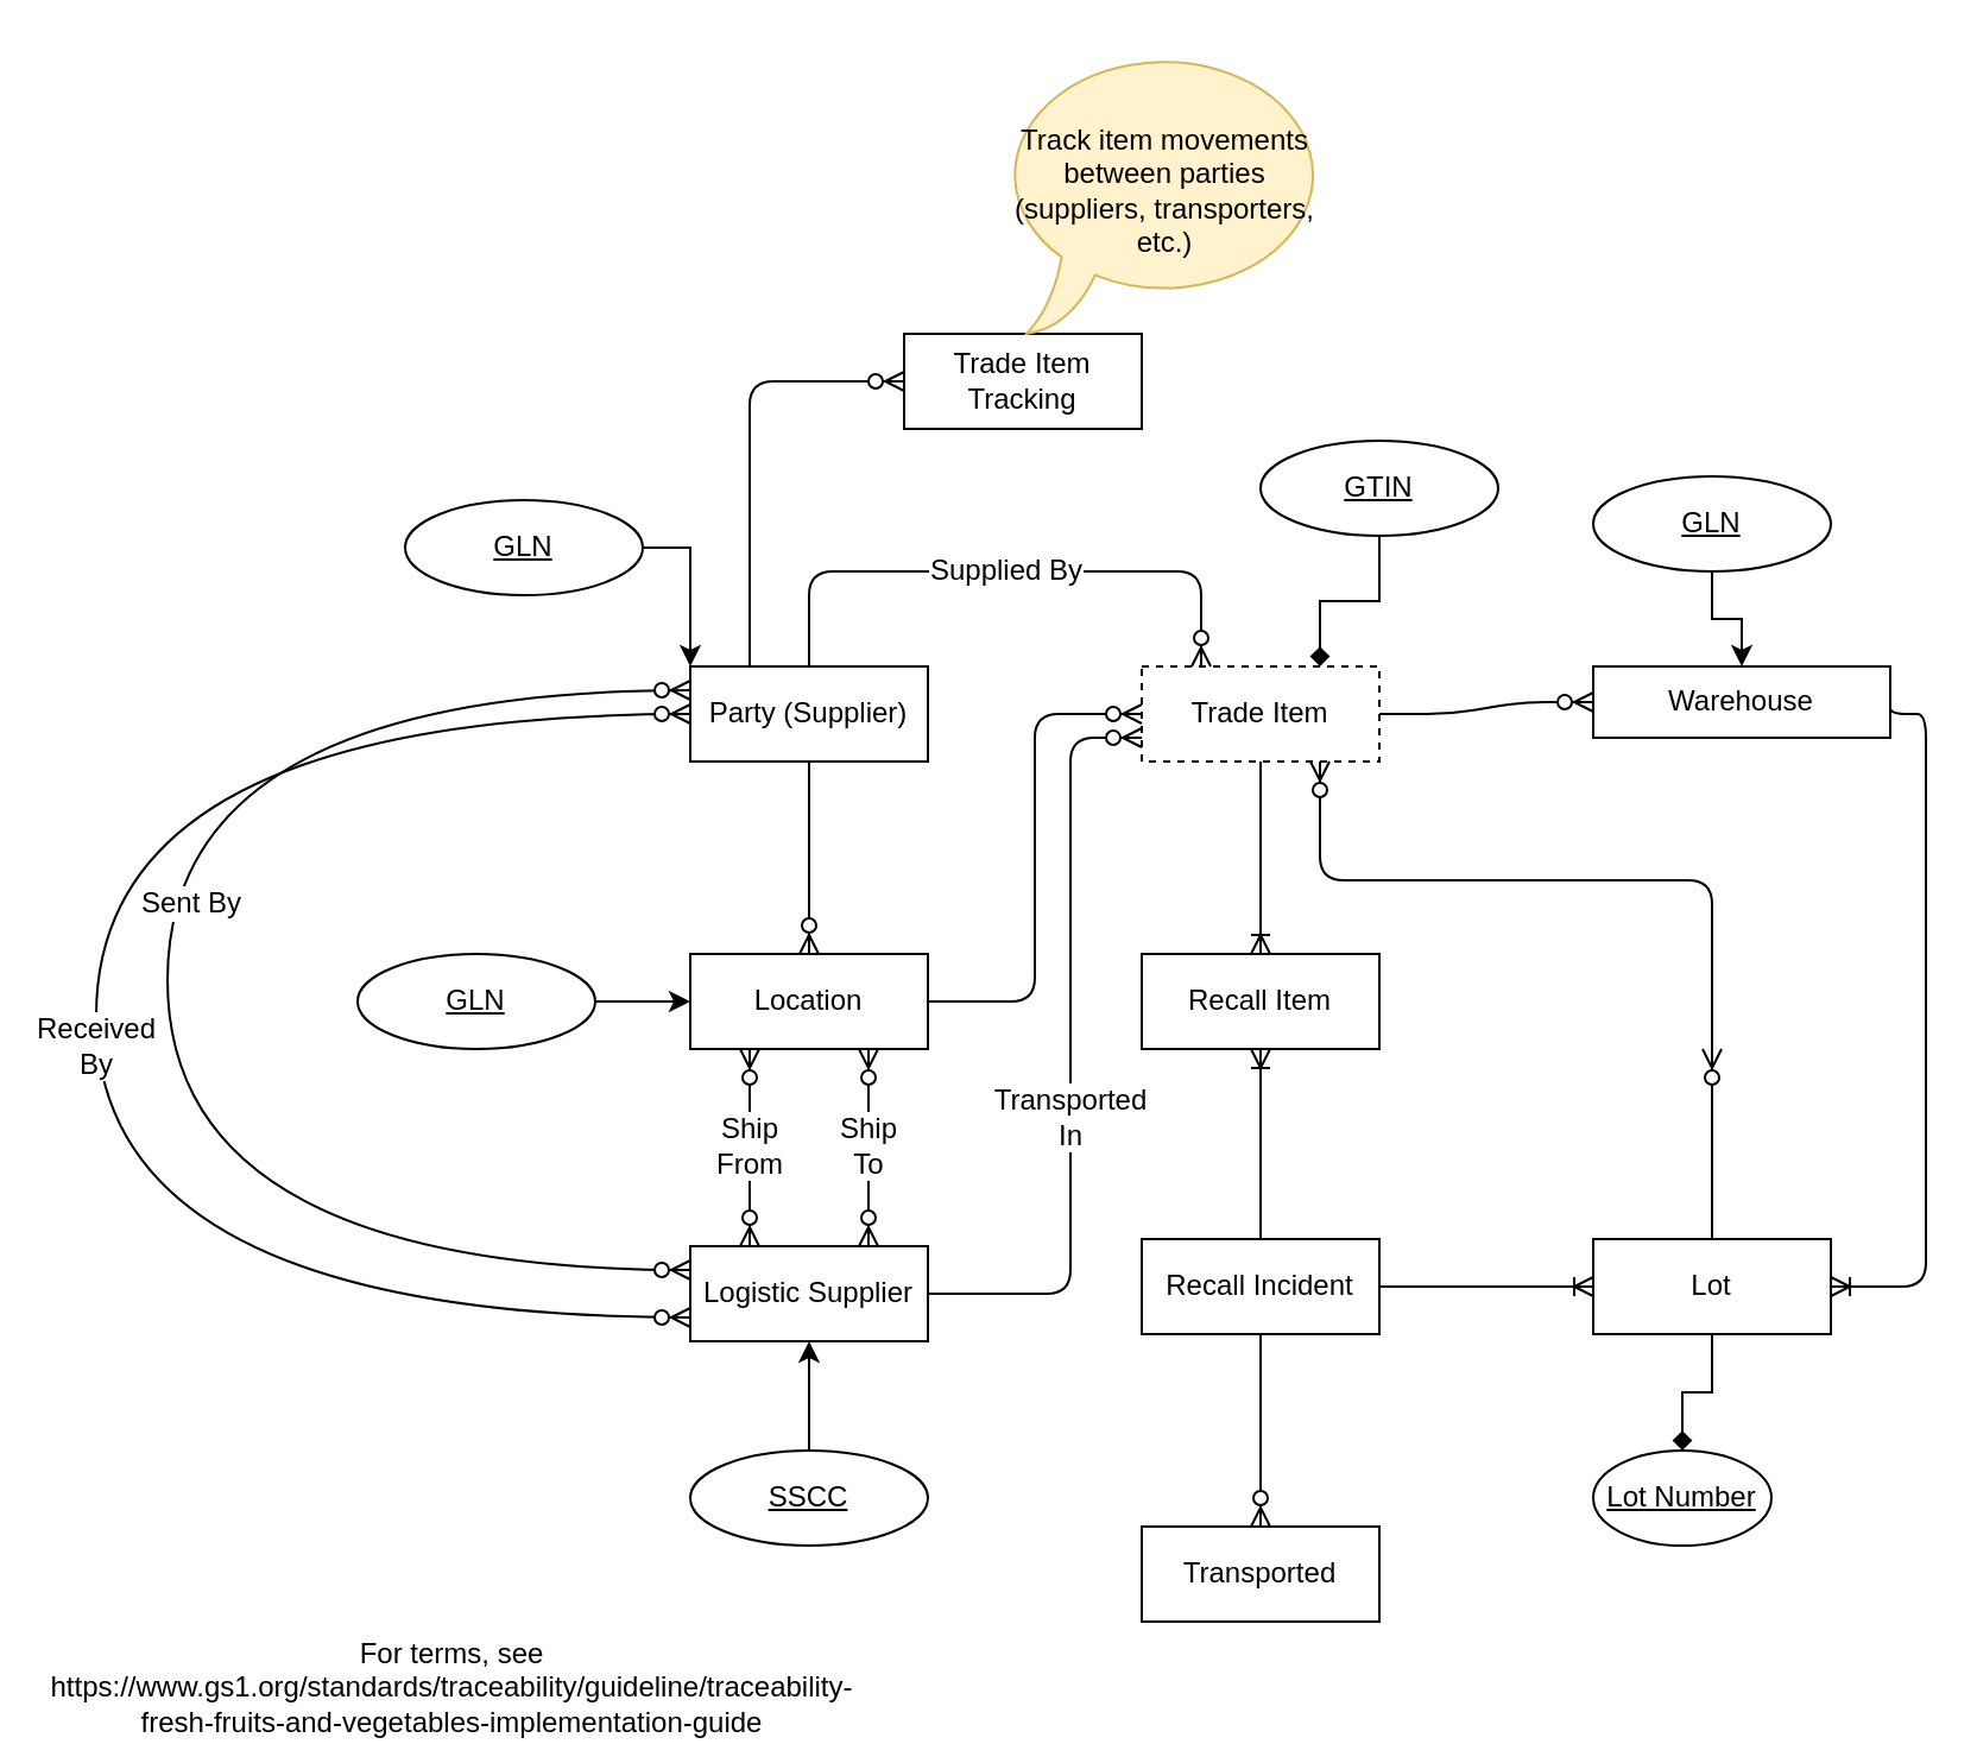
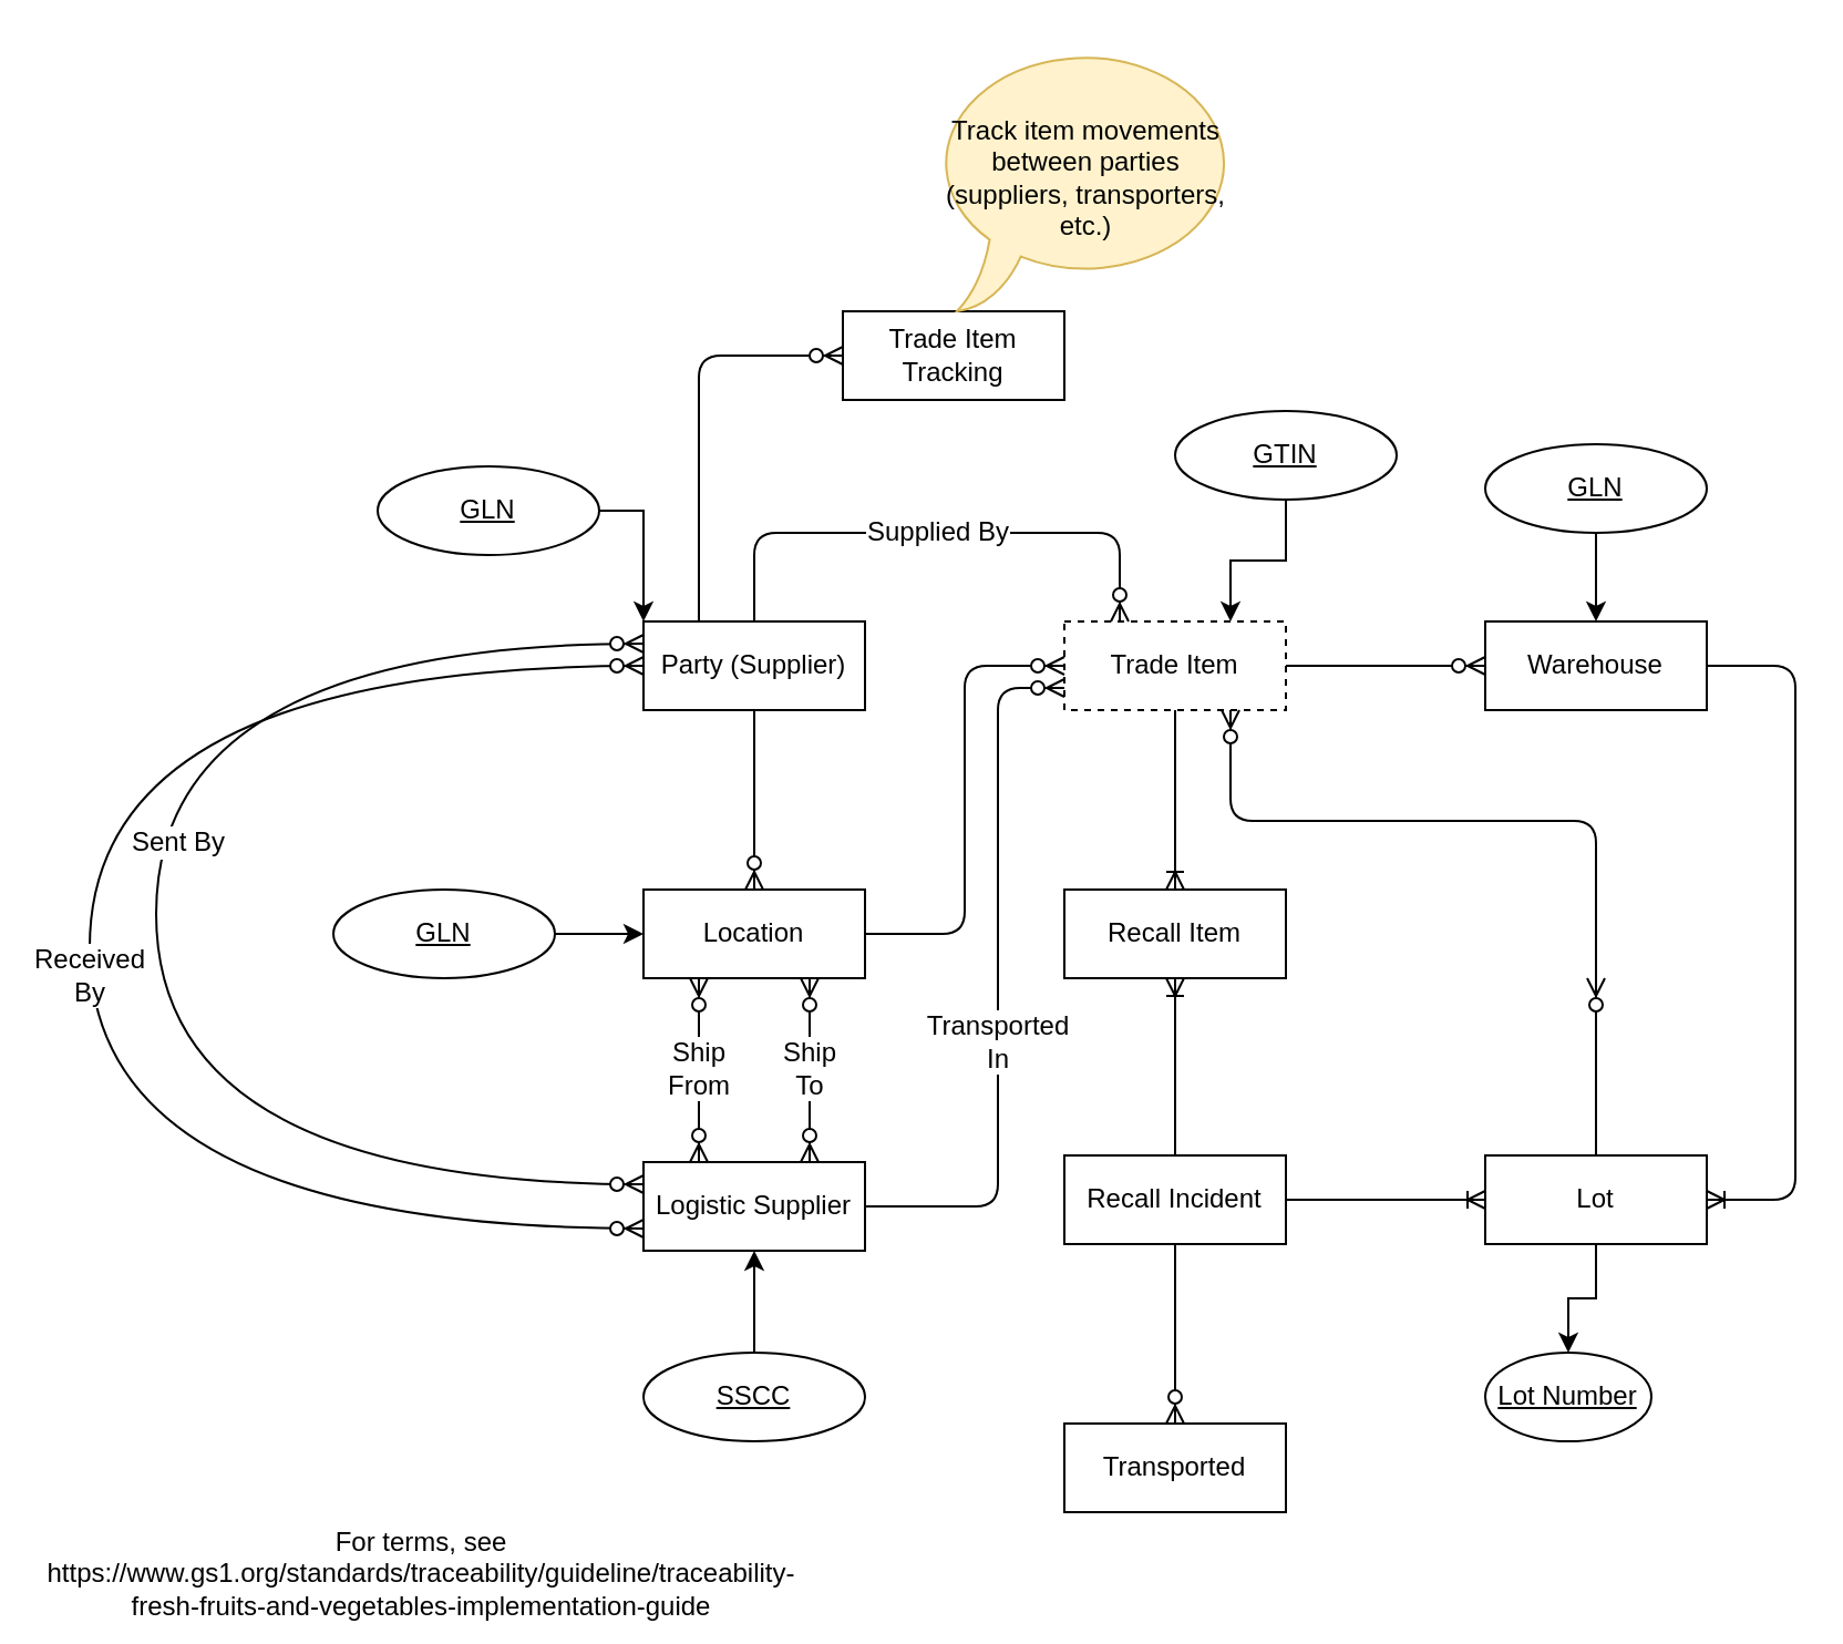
  <mxCell id="0" />
  <mxCell id="1" parent="0" />
  <mxCell id="2" value="Trade Item" style="whiteSpace=wrap;html=1;align=center;dashed=1;" vertex="1" parent="1"><mxGeometry x="480" y="280" width="100" height="40" as="geometry" /></mxCell>
  <mxCell id="3" value="Party (Supplier)" style="whiteSpace=wrap;html=1;align=center;" vertex="1" parent="1"><mxGeometry x="290" y="280" width="100" height="40" as="geometry" /></mxCell>
  <mxCell id="4" value="Supplied By" style="edgeStyle=orthogonalEdgeStyle;fontSize=12;html=1;endArrow=ERzeroToMany;endFill=1;entryX=0.25;entryY=0;entryDx=0;entryDy=0;exitX=0.5;exitY=0;exitDx=0;exitDy=0;" edge="1" parent="1" source="3" target="2"><mxGeometry width="100" height="100" relative="1" as="geometry"><mxPoint x="280" y="440" as="sourcePoint" /><mxPoint x="380" y="340" as="targetPoint" /><Array as="points"><mxPoint x="340" y="240" /><mxPoint x="505" y="240" /></Array></mxGeometry></mxCell>
- <mxCell id="5" value="Warehouse" style="whiteSpace=wrap;html=1;align=center;" vertex="1" parent="1"><mxGeometry x="670" y="280" width="125" height="30" as="geometry" /></mxCell>
+ <mxCell id="5" value="Warehouse" style="whiteSpace=wrap;html=1;align=center;" vertex="1" parent="1"><mxGeometry x="670" y="280" width="100" height="40" as="geometry" /></mxCell>
  <mxCell id="6" value="" style="edgeStyle=entityRelationEdgeStyle;fontSize=12;html=1;endArrow=ERzeroToMany;endFill=1;exitX=1;exitY=0.5;exitDx=0;exitDy=0;" edge="1" parent="1" source="2" target="5"><mxGeometry width="100" height="100" relative="1" as="geometry"><mxPoint x="280" y="440" as="sourcePoint" /><mxPoint x="380" y="340" as="targetPoint" /></mxGeometry></mxCell>
  <mxCell id="7" value="" style="edgeStyle=orthogonalEdgeStyle;fontSize=12;html=1;endArrow=ERzeroToMany;endFill=1;exitX=0.5;exitY=0;exitDx=0;exitDy=0;entryX=0.75;entryY=1;entryDx=0;entryDy=0;" edge="1" parent="1" source="9" target="2"><mxGeometry width="100" height="100" relative="1" as="geometry"><mxPoint x="280" y="470" as="sourcePoint" /><mxPoint x="530" y="340" as="targetPoint" /><Array as="points"><mxPoint x="720" y="370" /><mxPoint x="555" y="370" /></Array></mxGeometry></mxCell>
- <mxCell id="8" style="edgeStyle=orthogonalEdgeStyle;rounded=0;orthogonalLoop=1;jettySize=auto;html=1;entryX=0.5;entryY=0;entryDx=0;entryDy=0;endArrow=diamond;" edge="1" parent="1" source="9" target="31"><mxGeometry relative="1" as="geometry" /></mxCell>
+ <mxCell id="8" style="edgeStyle=orthogonalEdgeStyle;rounded=0;orthogonalLoop=1;jettySize=auto;html=1;entryX=0.5;entryY=0;entryDx=0;entryDy=0;" edge="1" parent="1" source="9" target="31"><mxGeometry relative="1" as="geometry" /></mxCell>
  <mxCell id="9" value="Lot" style="whiteSpace=wrap;html=1;align=center;" vertex="1" parent="1"><mxGeometry x="670" y="521" width="100" height="40" as="geometry" /></mxCell>
  <mxCell id="10" value="" style="fontSize=12;html=1;endArrow=ERzeroToMany;endFill=1;entryX=0.5;entryY=1;entryDx=0;entryDy=0;exitX=0.5;exitY=0;exitDx=0;exitDy=0;" edge="1" parent="1" source="9"><mxGeometry width="100" height="100" relative="1" as="geometry"><mxPoint x="280" y="664" as="sourcePoint" /><mxPoint x="720" y="441" as="targetPoint" /></mxGeometry></mxCell>
  <mxCell id="11" value="" style="edgeStyle=orthogonalEdgeStyle;fontSize=12;html=1;endArrow=ERoneToMany;entryX=1;entryY=0.5;entryDx=0;entryDy=0;exitX=1;exitY=0.5;exitDx=0;exitDy=0;" edge="1" parent="1" source="5" target="9"><mxGeometry width="100" height="100" relative="1" as="geometry"><mxPoint x="280" y="680" as="sourcePoint" /><mxPoint x="380" y="580" as="targetPoint" /><Array as="points"><mxPoint x="810" y="300" /><mxPoint x="810" y="541" /></Array></mxGeometry></mxCell>
  <mxCell id="12" value="Recall Incident" style="whiteSpace=wrap;html=1;align=center;" vertex="1" parent="1"><mxGeometry x="480" y="521" width="100" height="40" as="geometry" /></mxCell>
  <mxCell id="13" value="" style="edgeStyle=entityRelationEdgeStyle;fontSize=12;html=1;endArrow=ERoneToMany;entryX=0;entryY=0.5;entryDx=0;entryDy=0;exitX=1;exitY=0.5;exitDx=0;exitDy=0;" edge="1" parent="1" source="12" target="9"><mxGeometry width="100" height="100" relative="1" as="geometry"><mxPoint x="280" y="784" as="sourcePoint" /><mxPoint x="380" y="684" as="targetPoint" /></mxGeometry></mxCell>
  <mxCell id="14" value="Recall Item" style="whiteSpace=wrap;html=1;align=center;" vertex="1" parent="1"><mxGeometry x="480" y="401" width="100" height="40" as="geometry" /></mxCell>
  <mxCell id="15" value="" style="fontSize=12;html=1;endArrow=ERoneToMany;entryX=0.5;entryY=1;entryDx=0;entryDy=0;" edge="1" parent="1" source="12" target="14"><mxGeometry width="100" height="100" relative="1" as="geometry"><mxPoint x="530" y="520" as="sourcePoint" /><mxPoint x="380" y="684" as="targetPoint" /></mxGeometry></mxCell>
  <mxCell id="16" value="" style="fontSize=12;html=1;endArrow=ERoneToMany;entryX=0.5;entryY=0;entryDx=0;entryDy=0;" edge="1" parent="1" source="2" target="14"><mxGeometry width="100" height="100" relative="1" as="geometry"><mxPoint x="530" y="290" as="sourcePoint" /><mxPoint x="530" y="350" as="targetPoint" /></mxGeometry></mxCell>
  <mxCell id="17" value="Transported" style="whiteSpace=wrap;html=1;align=center;" vertex="1" parent="1"><mxGeometry x="480" y="642" width="100" height="40" as="geometry" /></mxCell>
  <mxCell id="18" value="" style="fontSize=12;html=1;endArrow=ERzeroToMany;endFill=1;entryX=0.5;entryY=0;entryDx=0;entryDy=0;exitX=0.5;exitY=1;exitDx=0;exitDy=0;" edge="1" parent="1" source="12" target="17"><mxGeometry width="100" height="100" relative="1" as="geometry"><mxPoint x="280" y="890" as="sourcePoint" /><mxPoint x="380" y="790" as="targetPoint" /></mxGeometry></mxCell>
  <mxCell id="19" value="Location" style="whiteSpace=wrap;html=1;align=center;" vertex="1" parent="1"><mxGeometry x="290" y="401" width="100" height="40" as="geometry" /></mxCell>
  <mxCell id="20" value="" style="fontSize=12;html=1;endArrow=ERzeroToMany;endFill=1;exitX=0.5;exitY=1;exitDx=0;exitDy=0;entryX=0.5;entryY=0;entryDx=0;entryDy=0;" edge="1" parent="1" source="3" target="19"><mxGeometry width="100" height="100" relative="1" as="geometry"><mxPoint x="290" y="800" as="sourcePoint" /><mxPoint x="390" y="700" as="targetPoint" /></mxGeometry></mxCell>
  <mxCell id="21" value="" style="fontSize=12;html=1;endArrow=ERzeroToMany;endFill=1;exitX=1;exitY=0.5;exitDx=0;exitDy=0;entryX=0;entryY=0.5;entryDx=0;entryDy=0;edgeStyle=orthogonalEdgeStyle;" edge="1" parent="1" source="19" target="2"><mxGeometry width="100" height="100" relative="1" as="geometry"><mxPoint x="350" y="330" as="sourcePoint" /><mxPoint x="350" y="411" as="targetPoint" /></mxGeometry></mxCell>
  <mxCell id="22" style="edgeStyle=orthogonalEdgeStyle;rounded=0;orthogonalLoop=1;jettySize=auto;html=1;" edge="1" parent="1" source="23" target="19"><mxGeometry relative="1" as="geometry" /></mxCell>
  <mxCell id="23" value="GLN" style="ellipse;whiteSpace=wrap;html=1;align=center;fontStyle=4;" vertex="1" parent="1"><mxGeometry x="150" y="401" width="100" height="40" as="geometry" /></mxCell>
  <mxCell id="24" style="edgeStyle=orthogonalEdgeStyle;rounded=0;orthogonalLoop=1;jettySize=auto;html=1;" edge="1" parent="1" source="25" target="5"><mxGeometry relative="1" as="geometry" /></mxCell>
  <mxCell id="25" value="GLN" style="ellipse;whiteSpace=wrap;html=1;align=center;fontStyle=4;" vertex="1" parent="1"><mxGeometry x="670" y="200" width="100" height="40" as="geometry" /></mxCell>
- <mxCell id="26" style="edgeStyle=orthogonalEdgeStyle;rounded=0;orthogonalLoop=1;jettySize=auto;html=1;entryX=0.75;entryY=0;entryDx=0;entryDy=0;endArrow=diamond;" edge="1" parent="1" source="27" target="2"><mxGeometry relative="1" as="geometry" /></mxCell>
+ <mxCell id="26" style="edgeStyle=orthogonalEdgeStyle;rounded=0;orthogonalLoop=1;jettySize=auto;html=1;entryX=0.75;entryY=0;entryDx=0;entryDy=0;" edge="1" parent="1" source="27" target="2"><mxGeometry relative="1" as="geometry" /></mxCell>
  <mxCell id="27" value="GTIN" style="ellipse;whiteSpace=wrap;html=1;align=center;fontStyle=4;" vertex="1" parent="1"><mxGeometry x="530" y="185" width="100" height="40" as="geometry" /></mxCell>
  <mxCell id="28" value="Logistic Supplier" style="whiteSpace=wrap;html=1;align=center;" vertex="1" parent="1"><mxGeometry x="290" y="524" width="100" height="40" as="geometry" /></mxCell>
  <mxCell id="29" style="edgeStyle=orthogonalEdgeStyle;rounded=0;orthogonalLoop=1;jettySize=auto;html=1;entryX=0.5;entryY=1;entryDx=0;entryDy=0;" edge="1" parent="1" source="30" target="28"><mxGeometry relative="1" as="geometry" /></mxCell>
  <mxCell id="30" value="SSCC" style="ellipse;whiteSpace=wrap;html=1;align=center;fontStyle=4;" vertex="1" parent="1"><mxGeometry x="290" y="610" width="100" height="40" as="geometry" /></mxCell>
  <mxCell id="31" value="Lot Number" style="ellipse;whiteSpace=wrap;html=1;align=center;fontStyle=4;" vertex="1" parent="1"><mxGeometry x="670" y="610" width="75" height="40" as="geometry" /></mxCell>
  <mxCell id="32" style="edgeStyle=orthogonalEdgeStyle;rounded=0;orthogonalLoop=1;jettySize=auto;html=1;entryX=0;entryY=0;entryDx=0;entryDy=0;" edge="1" parent="1" source="33" target="3"><mxGeometry relative="1" as="geometry" /></mxCell>
  <mxCell id="33" value="GLN" style="ellipse;whiteSpace=wrap;html=1;align=center;fontStyle=4;" vertex="1" parent="1"><mxGeometry x="170" y="210" width="100" height="40" as="geometry" /></mxCell>
  <mxCell id="34" value="" style="edgeStyle=orthogonalEdgeStyle;fontSize=12;html=1;endArrow=ERzeroToMany;endFill=1;exitX=0.25;exitY=0;exitDx=0;exitDy=0;entryX=0;entryY=0.5;entryDx=0;entryDy=0;" edge="1" parent="1" source="3" target="35"><mxGeometry width="100" height="100" relative="1" as="geometry"><mxPoint x="350" y="290" as="sourcePoint" /><mxPoint x="530" y="280" as="targetPoint" /></mxGeometry></mxCell>
  <mxCell id="35" value="Trade Item Tracking" style="whiteSpace=wrap;html=1;align=center;" vertex="1" parent="1"><mxGeometry x="380" y="140" width="100" height="40" as="geometry" /></mxCell>
  <mxCell id="36" value="Track item movements between parties (suppliers, transporters, etc.)" style="whiteSpace=wrap;html=1;shape=mxgraph.basic.oval_callout;fillColor=#fff2cc;strokeColor=#d6b656;" vertex="1" parent="1"><mxGeometry x="420" y="20" width="140" height="120" as="geometry" /></mxCell>
  <mxCell id="37" value="&lt;div&gt;Transported &lt;br&gt;&lt;/div&gt;&lt;div&gt;In&lt;/div&gt;" style="fontSize=12;html=1;endArrow=ERzeroToMany;endFill=1;entryX=0;entryY=0.75;entryDx=0;entryDy=0;edgeStyle=orthogonalEdgeStyle;" edge="1" parent="1" target="2"><mxGeometry x="-0.173" width="100" height="100" relative="1" as="geometry"><mxPoint x="390" y="544" as="sourcePoint" /><mxPoint x="490" y="310" as="targetPoint" /><Array as="points"><mxPoint x="450" y="544" /><mxPoint x="450" y="310" /></Array><mxPoint as="offset" /></mxGeometry></mxCell>
  <mxCell id="38" value="&lt;div&gt;Ship&lt;/div&gt;&lt;div&gt;From&lt;br&gt;&lt;/div&gt;" style="fontSize=12;html=1;endArrow=ERzeroToMany;endFill=1;startArrow=ERzeroToMany;entryX=0.25;entryY=1;entryDx=0;entryDy=0;exitX=0.25;exitY=0;exitDx=0;exitDy=0;" edge="1" parent="1" source="28" target="19"><mxGeometry width="100" height="100" relative="1" as="geometry"><mxPoint x="150" y="800" as="sourcePoint" /><mxPoint x="250" y="700" as="targetPoint" /></mxGeometry></mxCell>
  <mxCell id="39" value="&lt;div&gt;Ship&lt;/div&gt;&lt;div&gt;To&lt;br&gt;&lt;/div&gt;" style="fontSize=12;html=1;endArrow=ERzeroToMany;endFill=1;startArrow=ERzeroToMany;entryX=0.75;entryY=1;entryDx=0;entryDy=0;exitX=0.75;exitY=0;exitDx=0;exitDy=0;" edge="1" parent="1" source="28" target="19"><mxGeometry width="100" height="100" relative="1" as="geometry"><mxPoint x="325" y="500" as="sourcePoint" /><mxPoint x="325" y="451" as="targetPoint" /></mxGeometry></mxCell>
  <mxCell id="40" value="Sent By" style="fontSize=12;html=1;endArrow=ERzeroToMany;endFill=1;startArrow=ERzeroToMany;entryX=0;entryY=0.25;entryDx=0;entryDy=0;edgeStyle=orthogonalEdgeStyle;curved=1;exitX=0;exitY=0.25;exitDx=0;exitDy=0;" edge="1" parent="1" source="28" target="3"><mxGeometry x="0.094" y="-10" width="100" height="100" relative="1" as="geometry"><mxPoint x="240" y="500" as="sourcePoint" /><mxPoint x="325" y="451" as="targetPoint" /><Array as="points"><mxPoint x="70" y="534" /><mxPoint x="70" y="290" /></Array><mxPoint as="offset" /></mxGeometry></mxCell>
  <mxCell id="41" value="&lt;div&gt;Received&lt;/div&gt;&lt;div&gt;By&lt;br&gt;&lt;/div&gt;" style="fontSize=12;html=1;endArrow=ERzeroToMany;endFill=1;startArrow=ERzeroToMany;edgeStyle=orthogonalEdgeStyle;curved=1;exitX=0;exitY=0.75;exitDx=0;exitDy=0;entryX=0;entryY=0.5;entryDx=0;entryDy=0;" edge="1" parent="1" source="28" target="3"><mxGeometry x="-0.035" width="100" height="100" relative="1" as="geometry"><mxPoint x="250" y="590" as="sourcePoint" /><mxPoint x="310" y="330" as="targetPoint" /><Array as="points"><mxPoint y="554" x="40" /><mxPoint y="300" x="40" /></Array><mxPoint as="offset" /></mxGeometry></mxCell>
  <mxCell id="42" value="For terms, see https://www.gs1.org/standards/traceability/guideline/traceability-fresh-fruits-and-vegetables-implementation-guide" style="text;html=1;strokeColor=none;fillColor=none;align=center;verticalAlign=middle;whiteSpace=wrap;rounded=0;" vertex="1" parent="1"><mxGeometry x="20" y="700" width="340" height="20" as="geometry" /></mxCell>
